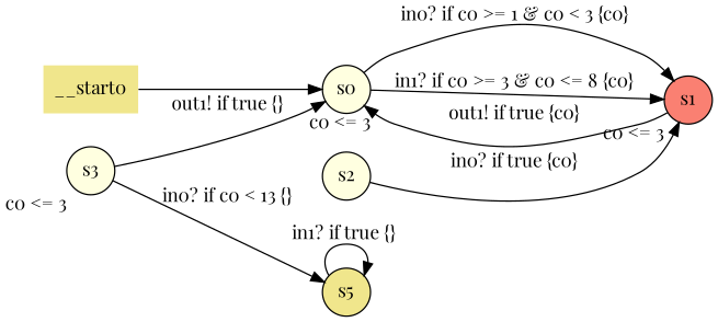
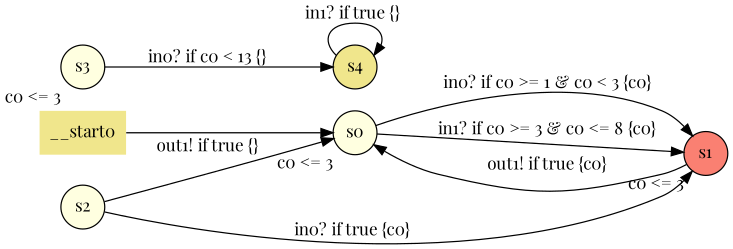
  digraph {
    fontname="Playfair Display"
    rankdir=LR
    node [fillcolor=lightyellow fontname="Playfair Display" shape=circle style=filled margin=0]
    edge [fontname="Playfair Display"]
    __start0 [fillcolor=khaki shape=none margin=""]
    n2 [label=s0 xlabel="c0 <= 3"]
    n3 [fillcolor=salmon label=s1 xlabel="c0 <= 3"]
    n4 [label=s3 xlabel="c0 <= 3"]
-   n5 [fillcolor=khaki label=s5]
+   n5 [fillcolor=khaki label=s4]
    n6 [label=s2]
    __start0 -> n2
    n2 -> n3 [label="in0? if c0 >= 1 & c0 < 3 {c0} "]
    n2 -> n3 [label="in1? if c0 >= 3 & c0 <= 8 {c0} "]
    n3 -> n2 [label="out1! if true {c0} "]
-   n4 -> n2 [label="out1! if true {} "]
+   n6 -> n2 [label="out1! if true {} "]
    n4 -> n5 [label="in0? if c0 < 13 {} "]
    n5 -> n5 [label="in1? if true {} "]
    n6 -> n3 [label="in0? if true {c0} "]
  }
